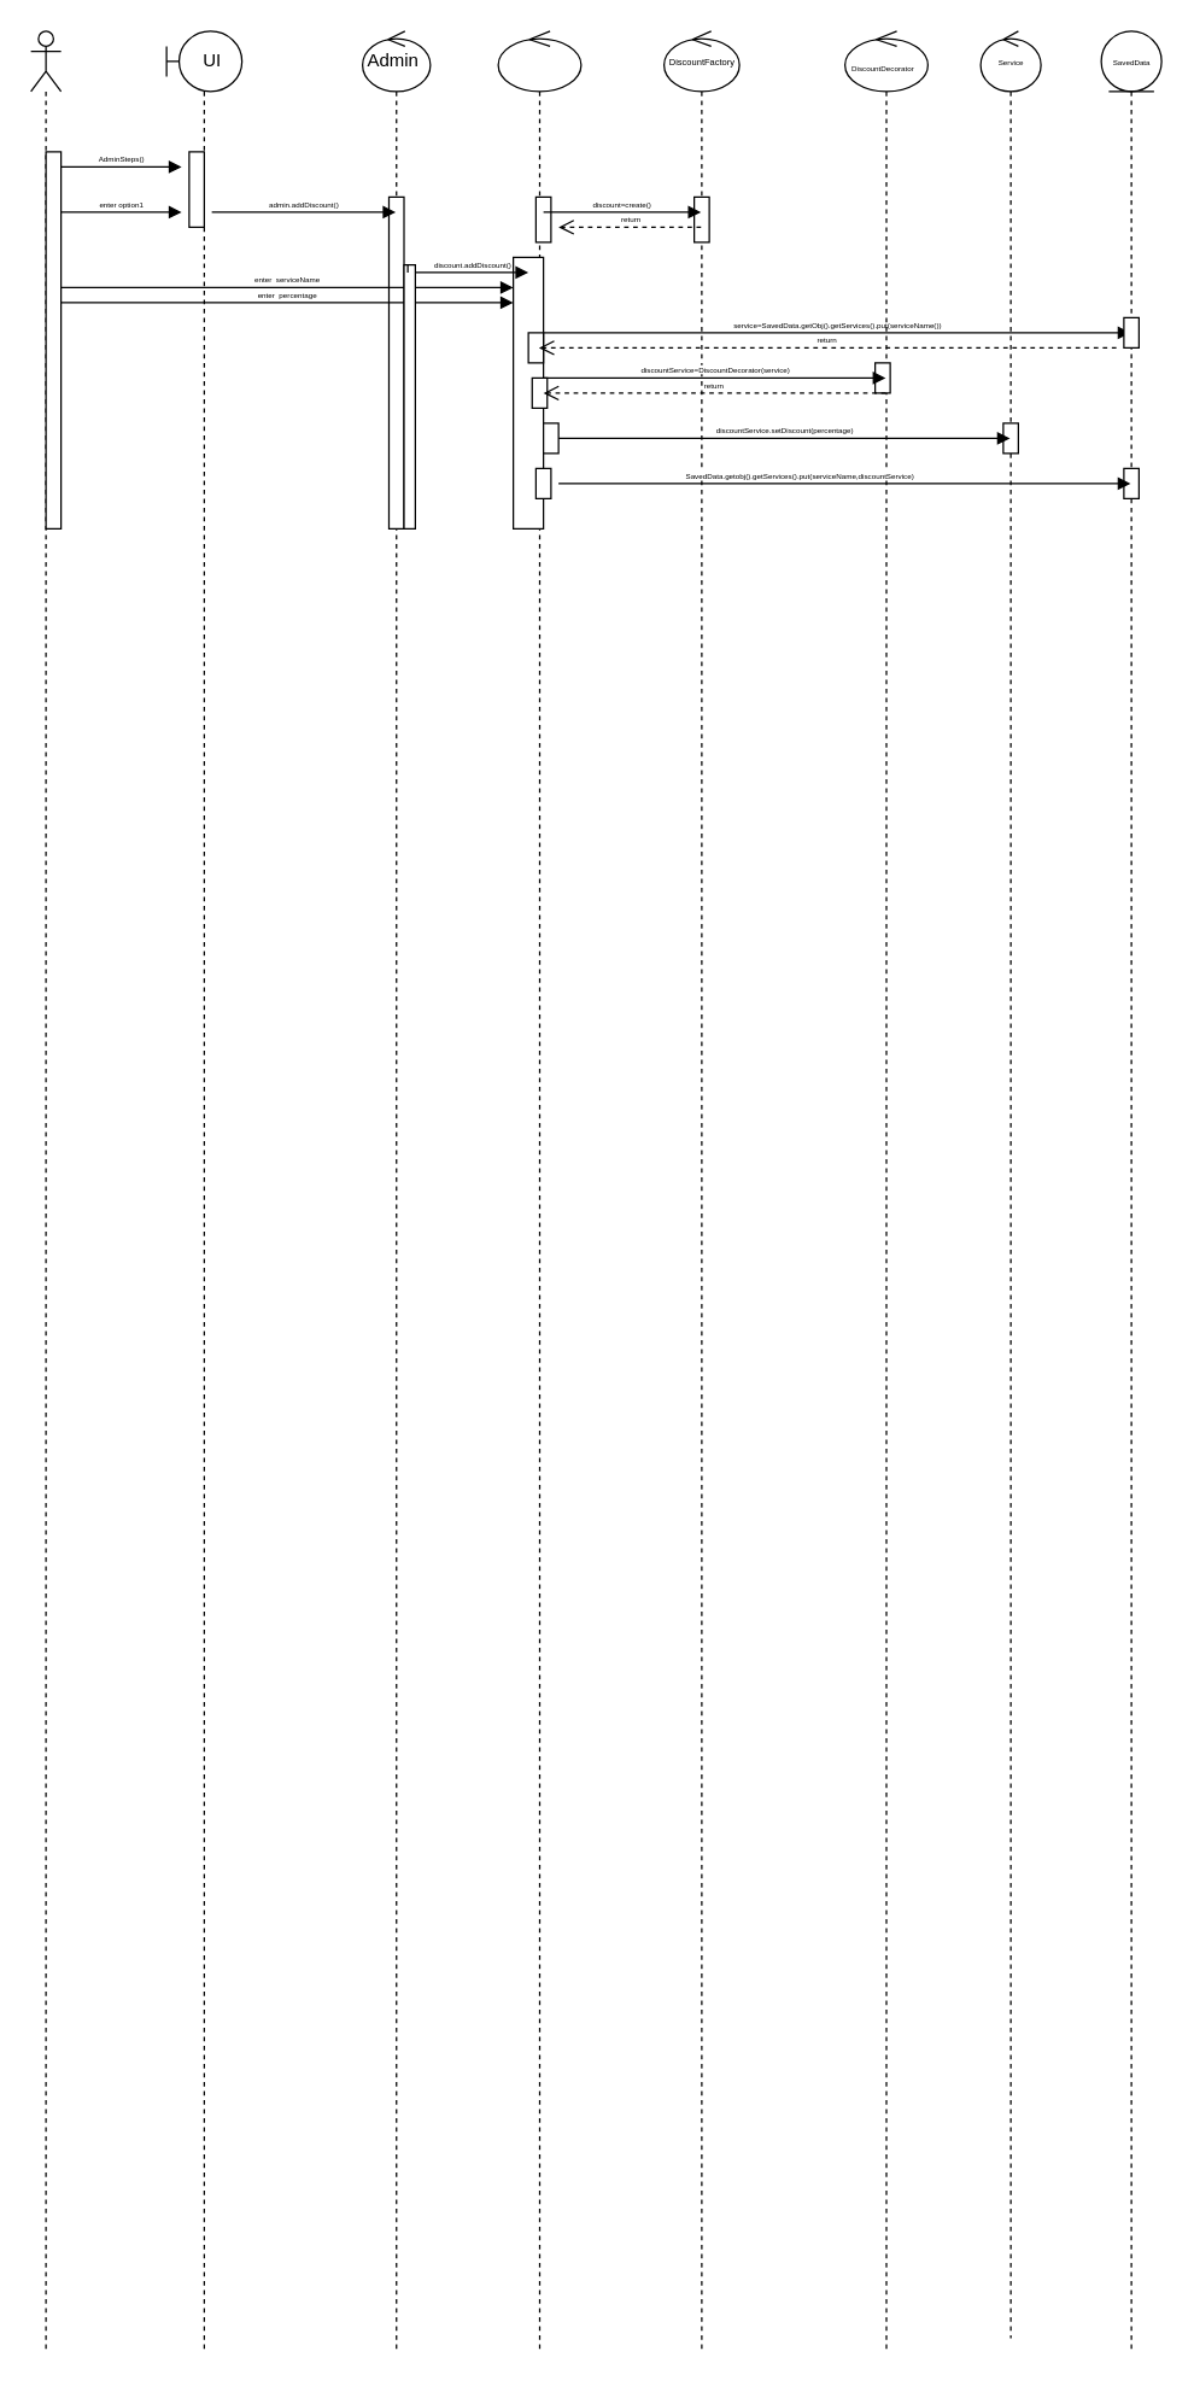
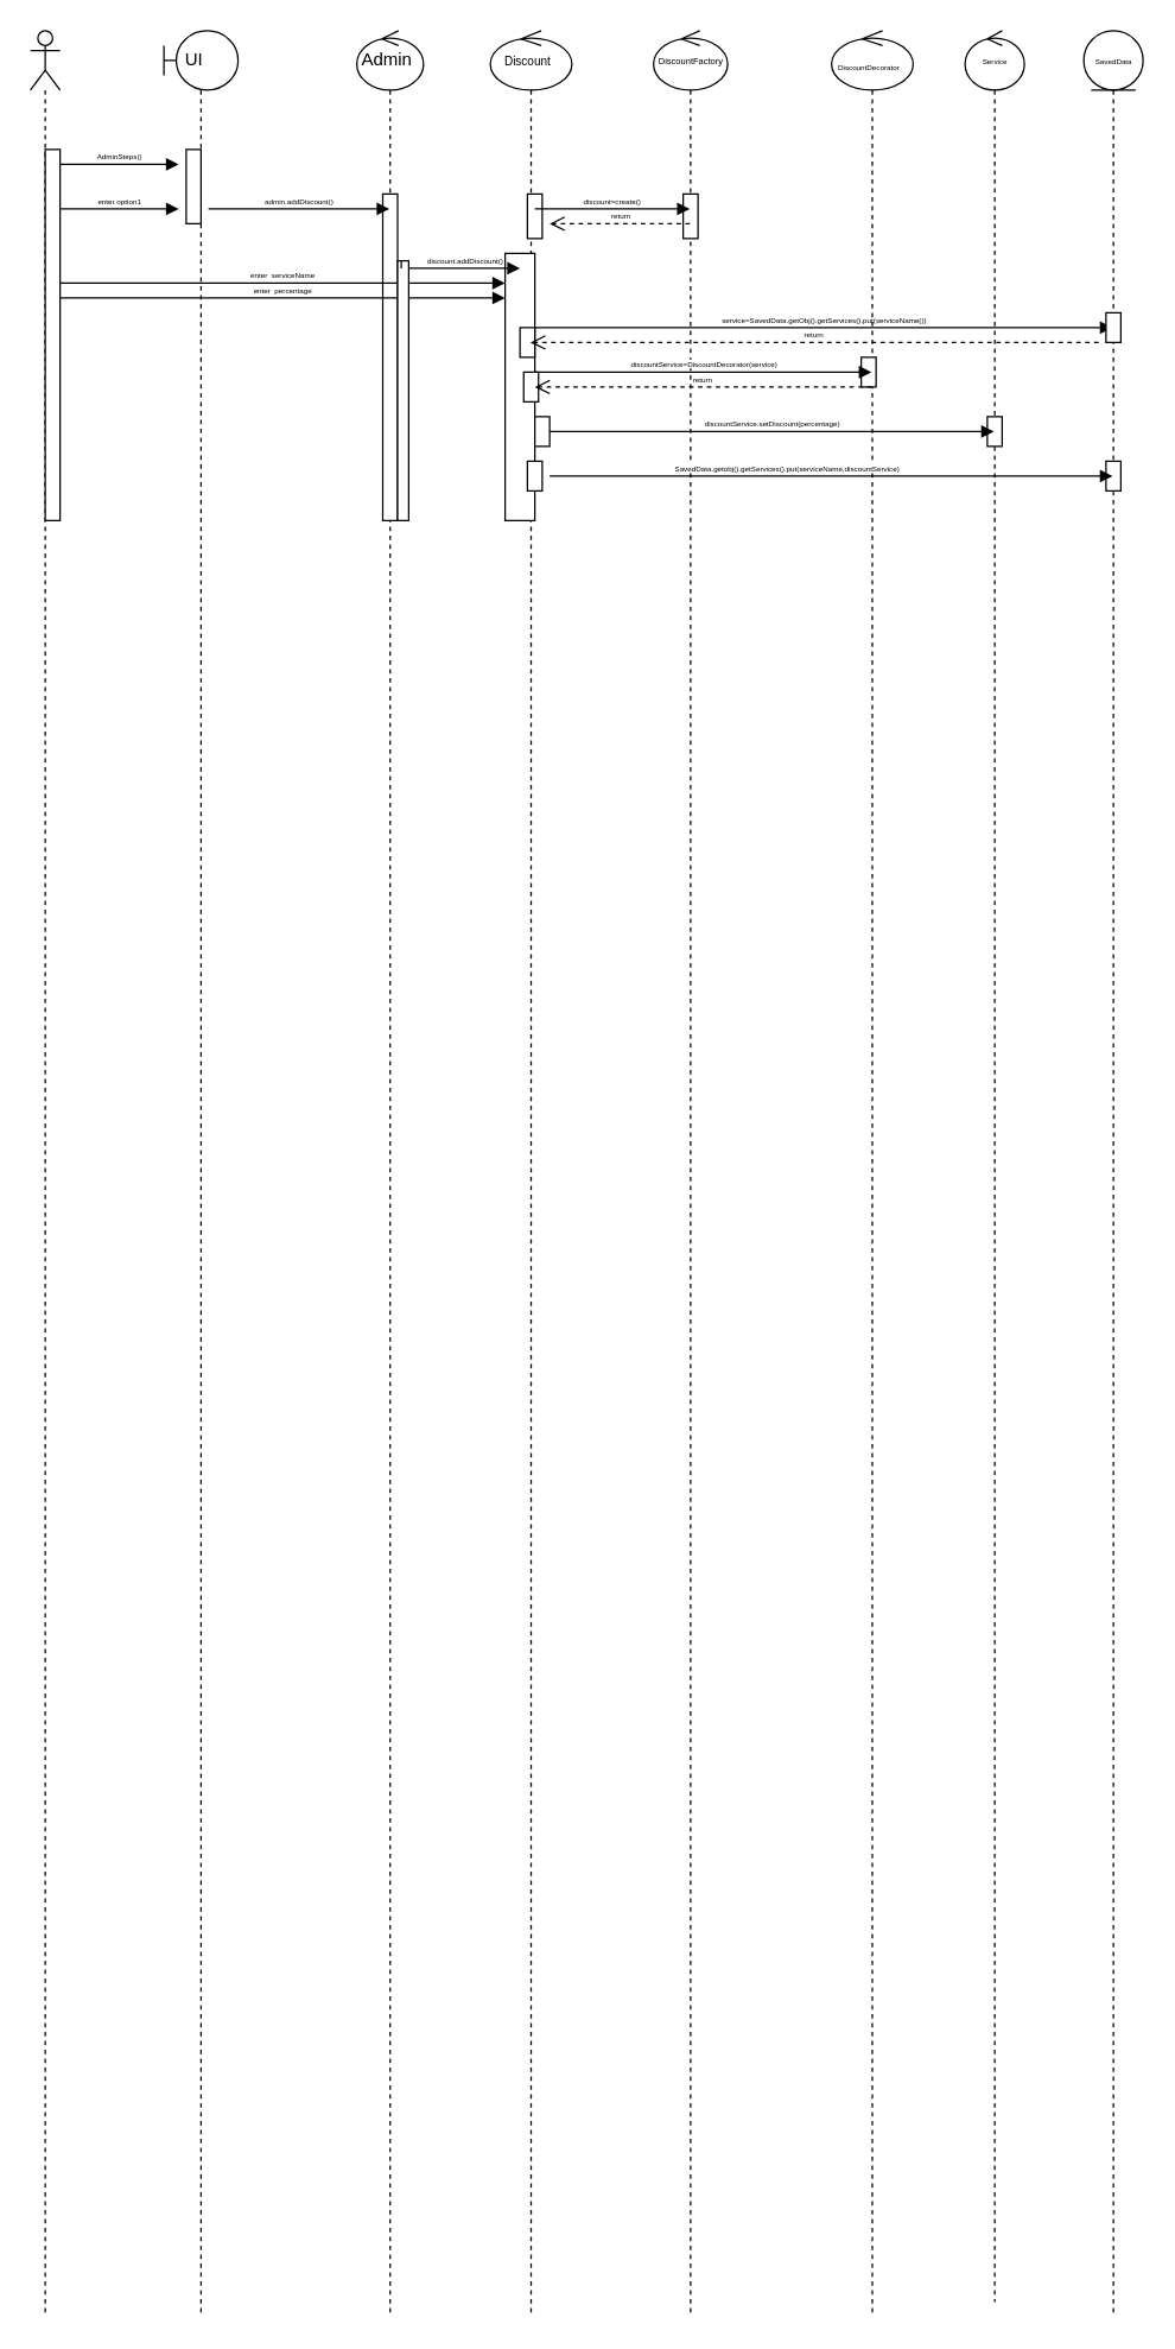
  <mxCell id="0" />
  <mxCell id="1" parent="0" />
  <mxCell id="2" value="" style="shape=umlLifeline;participant=umlActor;perimeter=lifelinePerimeter;whiteSpace=wrap;html=1;container=1;collapsible=0;recursiveResize=0;verticalAlign=top;spacingTop=36;outlineConnect=0;" parent="1" vertex="1"><mxGeometry x="20" y="20" width="20" height="1540" as="geometry" /></mxCell>
  <mxCell id="3" value="" style="html=1;points=[];perimeter=orthogonalPerimeter;fontSize=5;" parent="2" vertex="1"><mxGeometry x="10" y="80" width="10" height="250" as="geometry" /></mxCell>
  <mxCell id="4" value="" style="shape=umlLifeline;participant=umlBoundary;perimeter=lifelinePerimeter;whiteSpace=wrap;html=1;container=1;collapsible=0;recursiveResize=0;verticalAlign=top;spacingTop=36;outlineConnect=0;" parent="1" vertex="1"><mxGeometry x="110" y="20" width="50" height="1540" as="geometry" /></mxCell>
- <mxCell id="5" value="UI" style="text;html=1;align=center;verticalAlign=middle;resizable=0;points=[];autosize=1;strokeColor=none;fillColor=none;" parent="4" vertex="1"><mxGeometry x="15" y="10" width="30" height="20" as="geometry" /></mxCell>
+ <mxCell id="5" value="UI" style="text;html=1;align=center;verticalAlign=middle;resizable=0;points=[];autosize=1;strokeColor=none;fillColor=none;" parent="4" vertex="1"><mxGeometry x="5" y="10" width="30" height="20" as="geometry" /></mxCell>
  <mxCell id="6" value="" style="html=1;points=[];perimeter=orthogonalPerimeter;fontSize=5;" parent="4" vertex="1"><mxGeometry x="15" y="80" width="10" height="50" as="geometry" /></mxCell>
  <mxCell id="7" value="" style="shape=umlLifeline;participant=umlControl;perimeter=lifelinePerimeter;whiteSpace=wrap;html=1;container=1;collapsible=0;recursiveResize=0;verticalAlign=top;spacingTop=36;outlineConnect=0;" parent="1" vertex="1"><mxGeometry x="240" y="20" width="45" height="1540" as="geometry" /></mxCell>
  <mxCell id="8" value="Admin" style="text;html=1;align=center;verticalAlign=middle;resizable=0;points=[];autosize=1;strokeColor=none;fillColor=none;" parent="7" vertex="1"><mxGeometry x="-5" y="10" width="50" height="20" as="geometry" /></mxCell>
  <mxCell id="9" value="" style="html=1;points=[];perimeter=orthogonalPerimeter;fontSize=5;" parent="7" vertex="1"><mxGeometry x="17.5" y="110" width="10" height="220" as="geometry" /></mxCell>
  <mxCell id="10" value="" style="shape=umlLifeline;participant=umlControl;perimeter=lifelinePerimeter;whiteSpace=wrap;html=1;container=1;collapsible=0;recursiveResize=0;verticalAlign=top;spacingTop=36;outlineConnect=0;" parent="1" vertex="1"><mxGeometry x="330" y="20" width="55" height="1540" as="geometry" /></mxCell>
+ <mxCell id="11" value="&lt;font style=&quot;font-size: 8px;&quot;&gt;Discount&lt;/font&gt;" style="text;html=1;align=center;verticalAlign=middle;resizable=0;points=[];autosize=1;strokeColor=none;fillColor=none;" parent="10" vertex="1"><mxGeometry y="10" width="50" height="20" as="geometry" /></mxCell>
  <mxCell id="12" value="service=SavedData.getObj().getServices().put(serviceName())" style="html=1;verticalAlign=bottom;endArrow=block;rounded=0;fontSize=5;" parent="10" target="19" edge="1"><mxGeometry width="80" relative="1" as="geometry"><mxPoint x="30" y="200" as="sourcePoint" /><mxPoint x="110" y="200" as="targetPoint" /></mxGeometry></mxCell>
  <mxCell id="13" value="" style="html=1;points=[];perimeter=orthogonalPerimeter;fontSize=5;" parent="10" vertex="1"><mxGeometry x="25" y="110" width="10" height="30" as="geometry" /></mxCell>
  <mxCell id="14" value="" style="html=1;points=[];perimeter=orthogonalPerimeter;fontSize=5;" parent="10" vertex="1"><mxGeometry x="10" y="150" width="20" height="180" as="geometry" /></mxCell>
  <mxCell id="15" value="" style="html=1;points=[];perimeter=orthogonalPerimeter;fontSize=5;" parent="10" vertex="1"><mxGeometry x="20" y="200" width="10" height="20" as="geometry" /></mxCell>
  <mxCell id="16" value="" style="html=1;points=[];perimeter=orthogonalPerimeter;fontSize=5;" parent="10" vertex="1"><mxGeometry x="22.5" y="230" width="10" height="20" as="geometry" /></mxCell>
  <mxCell id="17" value="" style="html=1;points=[];perimeter=orthogonalPerimeter;fontSize=5;" parent="10" vertex="1"><mxGeometry x="30" y="260" width="10" height="20" as="geometry" /></mxCell>
  <mxCell id="18" value="" style="html=1;points=[];perimeter=orthogonalPerimeter;fontSize=5;" parent="10" vertex="1"><mxGeometry x="25" y="290" width="10" height="20" as="geometry" /></mxCell>
  <mxCell id="19" value="" style="shape=umlLifeline;participant=umlEntity;perimeter=lifelinePerimeter;whiteSpace=wrap;html=1;container=1;collapsible=0;recursiveResize=0;verticalAlign=top;spacingTop=36;outlineConnect=0;" parent="1" vertex="1"><mxGeometry x="730" y="20" width="40" height="1540" as="geometry" /></mxCell>
  <mxCell id="20" value="SavedData" style="text;html=1;align=center;verticalAlign=middle;resizable=0;points=[];autosize=1;strokeColor=none;fillColor=none;fontSize=5;" parent="19" vertex="1"><mxGeometry y="15" width="40" height="10" as="geometry" /></mxCell>
  <mxCell id="21" value="" style="html=1;points=[];perimeter=orthogonalPerimeter;fontSize=5;" parent="19" vertex="1"><mxGeometry x="15" y="190" width="10" height="20" as="geometry" /></mxCell>
  <mxCell id="22" value="" style="html=1;points=[];perimeter=orthogonalPerimeter;fontSize=5;" parent="19" vertex="1"><mxGeometry x="15" y="290" width="10" height="20" as="geometry" /></mxCell>
  <mxCell id="23" value="" style="shape=umlLifeline;participant=umlControl;perimeter=lifelinePerimeter;whiteSpace=wrap;html=1;container=1;collapsible=0;recursiveResize=0;verticalAlign=top;spacingTop=36;outlineConnect=0;" parent="1" vertex="1"><mxGeometry x="440" y="20" width="50" height="1540" as="geometry" /></mxCell>
  <mxCell id="24" value="&lt;font style=&quot;font-size: 6px;&quot;&gt;DiscountFactory&lt;/font&gt;" style="text;html=1;align=center;verticalAlign=middle;resizable=0;points=[];autosize=1;strokeColor=none;fillColor=none;fontSize=8;" parent="23" vertex="1"><mxGeometry x="-5" y="10" width="60" height="20" as="geometry" /></mxCell>
  <mxCell id="25" value="" style="html=1;points=[];perimeter=orthogonalPerimeter;fontSize=5;" parent="23" vertex="1"><mxGeometry x="20" y="110" width="10" height="30" as="geometry" /></mxCell>
  <mxCell id="26" value="" style="shape=umlLifeline;participant=umlControl;perimeter=lifelinePerimeter;whiteSpace=wrap;html=1;container=1;collapsible=0;recursiveResize=0;verticalAlign=top;spacingTop=36;outlineConnect=0;" parent="1" vertex="1"><mxGeometry x="560" y="20" width="55" height="1540" as="geometry" /></mxCell>
  <mxCell id="27" value="&lt;font style=&quot;font-size: 5px;&quot;&gt;DiscountDecorator&lt;/font&gt;" style="text;html=1;align=center;verticalAlign=middle;resizable=0;points=[];autosize=1;strokeColor=none;fillColor=none;fontSize=6;" parent="26" vertex="1"><mxGeometry x="-5" y="20" width="60" height="10" as="geometry" /></mxCell>
  <mxCell id="28" value="return" style="html=1;verticalAlign=bottom;endArrow=open;dashed=1;endSize=8;rounded=0;fontSize=5;" parent="26" target="10" edge="1"><mxGeometry relative="1" as="geometry"><mxPoint x="180" y="210" as="sourcePoint" /><mxPoint x="-170" y="210" as="targetPoint" /></mxGeometry></mxCell>
  <mxCell id="29" value="" style="html=1;points=[];perimeter=orthogonalPerimeter;fontSize=5;" parent="26" vertex="1"><mxGeometry x="20" y="220" width="10" height="20" as="geometry" /></mxCell>
  <mxCell id="30" value="" style="shape=umlLifeline;participant=umlControl;perimeter=lifelinePerimeter;whiteSpace=wrap;html=1;container=1;collapsible=0;recursiveResize=0;verticalAlign=top;spacingTop=36;outlineConnect=0;fontSize=5;" parent="1" vertex="1"><mxGeometry x="650" y="20" width="40" height="1530" as="geometry" /></mxCell>
  <mxCell id="31" value="Service" style="text;html=1;align=center;verticalAlign=middle;resizable=0;points=[];autosize=1;strokeColor=none;fillColor=none;fontSize=5;" parent="30" vertex="1"><mxGeometry x="5" y="15" width="30" height="10" as="geometry" /></mxCell>
  <mxCell id="32" value="" style="html=1;points=[];perimeter=orthogonalPerimeter;fontSize=5;" parent="30" vertex="1"><mxGeometry x="15" y="260" width="10" height="20" as="geometry" /></mxCell>
  <mxCell id="33" value="AdminSteps()" style="html=1;verticalAlign=bottom;endArrow=block;rounded=0;fontSize=5;" parent="1" edge="1"><mxGeometry width="80" relative="1" as="geometry"><mxPoint x="40" y="110" as="sourcePoint" /><mxPoint x="120" y="110" as="targetPoint" /></mxGeometry></mxCell>
  <mxCell id="34" value="enter option1" style="html=1;verticalAlign=bottom;endArrow=block;rounded=0;fontSize=5;" parent="1" edge="1"><mxGeometry width="80" relative="1" as="geometry"><mxPoint x="40" y="140" as="sourcePoint" /><mxPoint x="120" y="140" as="targetPoint" /></mxGeometry></mxCell>
  <mxCell id="35" value="admin.addDiscount()" style="html=1;verticalAlign=bottom;endArrow=block;rounded=0;fontSize=5;" parent="1" target="7" edge="1"><mxGeometry width="80" relative="1" as="geometry"><mxPoint x="140" y="140" as="sourcePoint" /><mxPoint x="220" y="140" as="targetPoint" /></mxGeometry></mxCell>
  <mxCell id="36" value="discount=create()" style="html=1;verticalAlign=bottom;endArrow=block;rounded=0;fontSize=5;" parent="1" target="23" edge="1"><mxGeometry width="80" relative="1" as="geometry"><mxPoint x="360" y="140" as="sourcePoint" /><mxPoint x="440" y="140" as="targetPoint" /></mxGeometry></mxCell>
  <mxCell id="37" value="return" style="html=1;verticalAlign=bottom;endArrow=open;dashed=1;endSize=8;rounded=0;fontSize=5;" parent="1" source="23" edge="1"><mxGeometry relative="1" as="geometry"><mxPoint x="450" y="150" as="sourcePoint" /><mxPoint x="370" y="150" as="targetPoint" /></mxGeometry></mxCell>
  <mxCell id="38" value="discount.addDiscount()" style="html=1;verticalAlign=bottom;endArrow=block;rounded=0;fontSize=5;startArrow=none;" parent="1" source="45" edge="1"><mxGeometry width="80" relative="1" as="geometry"><mxPoint x="270" y="180" as="sourcePoint" /><mxPoint x="350" y="180" as="targetPoint" /></mxGeometry></mxCell>
  <mxCell id="39" value="enter&amp;nbsp; serviceName" style="html=1;verticalAlign=bottom;endArrow=block;rounded=0;fontSize=5;" parent="1" edge="1"><mxGeometry width="80" relative="1" as="geometry"><mxPoint x="40" y="190" as="sourcePoint" /><mxPoint x="340" y="190" as="targetPoint" /></mxGeometry></mxCell>
  <mxCell id="40" value="enter&amp;nbsp; percentage" style="html=1;verticalAlign=bottom;endArrow=block;rounded=0;fontSize=5;" parent="1" edge="1"><mxGeometry width="80" relative="1" as="geometry"><mxPoint x="40" y="200" as="sourcePoint" /><mxPoint x="340" y="200" as="targetPoint" /></mxGeometry></mxCell>
  <mxCell id="41" value="discountService=DiscountDecorator(service)" style="html=1;verticalAlign=bottom;endArrow=block;rounded=0;fontSize=5;" parent="1" target="26" edge="1"><mxGeometry width="80" relative="1" as="geometry"><mxPoint x="360" y="250" as="sourcePoint" /><mxPoint x="440" y="250" as="targetPoint" /></mxGeometry></mxCell>
  <mxCell id="42" value="return" style="html=1;verticalAlign=bottom;endArrow=open;dashed=1;endSize=8;rounded=0;fontSize=5;" parent="1" source="26" edge="1"><mxGeometry relative="1" as="geometry"><mxPoint x="570" y="260" as="sourcePoint" /><mxPoint x="360" y="260" as="targetPoint" /></mxGeometry></mxCell>
  <mxCell id="43" value="discountService.setDiscount(percentage)" style="html=1;verticalAlign=bottom;endArrow=block;rounded=0;fontSize=5;" parent="1" target="30" edge="1"><mxGeometry width="80" relative="1" as="geometry"><mxPoint x="370" y="290" as="sourcePoint" /><mxPoint x="640" y="290" as="targetPoint" /></mxGeometry></mxCell>
  <mxCell id="44" value="SavedData.getobj().getServices().put(serviceName,discountService)" style="html=1;verticalAlign=bottom;endArrow=block;rounded=0;fontSize=5;" parent="1" target="19" edge="1"><mxGeometry x="-0.157" width="80" relative="1" as="geometry"><mxPoint x="370" y="320" as="sourcePoint" /><mxPoint x="710" y="320" as="targetPoint" /><mxPoint as="offset" /></mxGeometry></mxCell>
  <mxCell id="45" value="" style="html=1;points=[];perimeter=orthogonalPerimeter;fontSize=5;" parent="1" vertex="1"><mxGeometry x="267.5" y="175" width="7.5" height="175" as="geometry" /></mxCell>
  <mxCell id="46" value="" style="html=1;verticalAlign=bottom;endArrow=none;rounded=0;fontSize=5;" parent="1" target="45" edge="1"><mxGeometry width="80" relative="1" as="geometry"><mxPoint x="270" y="180" as="sourcePoint" /><mxPoint x="350" y="180" as="targetPoint" /></mxGeometry></mxCell>
